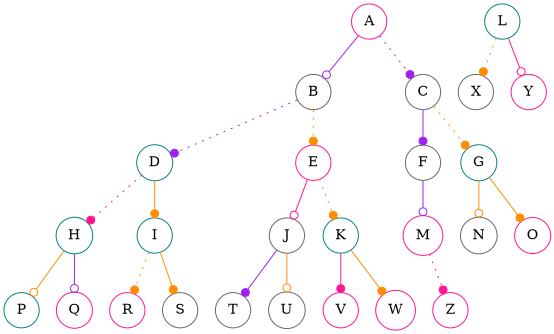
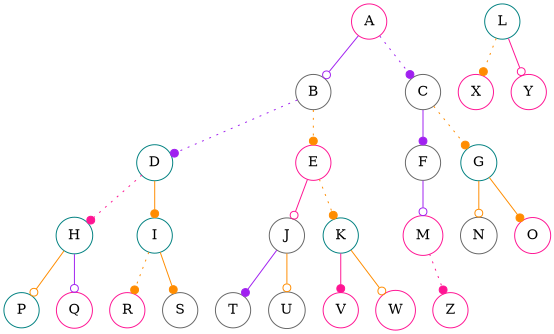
  digraph {
    rankdir=TB
    node [color=deeppink shape=circle]
    edge [arrowhead=dot color=darkorange style=solid]
    n1 [label=A]
    n2 [color=gray40 label=B]
    n3 [color=gray40 label=C]
    n4 [color=teal label=D]
    n5 [label=E]
    n6 [color=gray40 label=F]
    n7 [color=teal label=G]
    n8 [color=teal label=H]
    n9 [color=teal label=I]
    n10 [color=gray40 label=J]
    n11 [color=teal label=K]
    n12 [label=M]
    n13 [color=gray40 label=N]
    n14 [label=O]
    n15 [color=teal label=P]
    n16 [label=Q]
    n17 [label=R]
    n18 [color=gray40 label=S]
    n19 [color=gray40 label=T]
    n20 [color=gray40 label=U]
    n21 [label=V]
    n22 [label=W]
    n23 [color=teal label=L]
-   n24 [color=gray40 label=X]
+   n24 [label=X]
    n25 [label=Y]
    n26 [label=Z]
    n1 -> n2 [arrowhead=odot color=purple]
    n1 -> n3 [color=purple style=dotted]
    n2 -> n4 [color=purple style=dotted]
    n2 -> n5 [style=dotted]
    n3 -> n6 [color=purple]
    n3 -> n7 [style=dotted]
    n4 -> n8 [color=deeppink style=dotted]
    n4 -> n9
    n5 -> n10 [arrowhead=odot color=deeppink]
    n5 -> n11 [style=dotted]
    n6 -> n12 [arrowhead=odot color=purple]
    n7 -> n13 [arrowhead=odot]
    n7 -> n14
    n8 -> n15 [arrowhead=odot]
    n8 -> n16 [arrowhead=odot color=purple]
    n9 -> n17 [style=dotted]
    n9 -> n18
    n10 -> n19 [color=purple]
    n10 -> n20 [arrowhead=odot]
    n11 -> n21 [color=deeppink]
-   n11 -> n22
+   n11 -> n22 [arrowhead=odot]
    n12 -> n26 [color=deeppink style=dotted]
    n23 -> n24 [style=dotted]
    n23 -> n25 [arrowhead=odot color=deeppink]
  }
